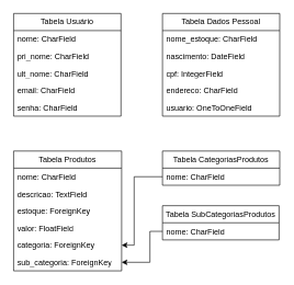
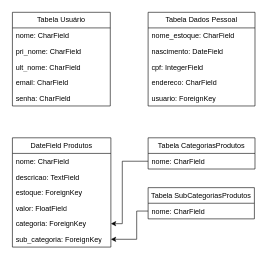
  <mxCell id="0" />
  <mxCell id="1" parent="0" />
  <mxCell id="2" value="&lt;div&gt;Tabela Usuário&lt;/div&gt;" style="swimlane;fontStyle=0;childLayout=stackLayout;horizontal=1;startSize=26;fillColor=none;horizontalStack=0;resizeParent=1;resizeParentMax=0;resizeLast=0;collapsible=1;marginBottom=0;whiteSpace=wrap;html=1;" vertex="1" parent="1"><mxGeometry x="20" y="20" width="163" height="156" as="geometry" /></mxCell>
  <mxCell id="3" value="nome: CharField" style="text;strokeColor=none;fillColor=none;align=left;verticalAlign=top;spacingLeft=4;spacingRight=4;overflow=hidden;rotatable=0;points=[[0,0.5],[1,0.5]];portConstraint=eastwest;whiteSpace=wrap;html=1;" vertex="1" parent="2"><mxGeometry y="26" width="163" height="26" as="geometry" /></mxCell>
  <mxCell id="4" value="pri_nome: CharField" style="text;strokeColor=none;fillColor=none;align=left;verticalAlign=top;spacingLeft=4;spacingRight=4;overflow=hidden;rotatable=0;points=[[0,0.5],[1,0.5]];portConstraint=eastwest;whiteSpace=wrap;html=1;" vertex="1" parent="2"><mxGeometry y="52" width="163" height="26" as="geometry" /></mxCell>
  <mxCell id="5" value="ult_nome: CharField" style="text;strokeColor=none;fillColor=none;align=left;verticalAlign=top;spacingLeft=4;spacingRight=4;overflow=hidden;rotatable=0;points=[[0,0.5],[1,0.5]];portConstraint=eastwest;whiteSpace=wrap;html=1;" vertex="1" parent="2"><mxGeometry y="78" width="163" height="26" as="geometry" /></mxCell>
  <mxCell id="6" value="&lt;div&gt;email: CharField&lt;/div&gt;" style="text;strokeColor=none;fillColor=none;align=left;verticalAlign=top;spacingLeft=4;spacingRight=4;overflow=hidden;rotatable=0;points=[[0,0.5],[1,0.5]];portConstraint=eastwest;whiteSpace=wrap;html=1;" vertex="1" parent="2"><mxGeometry y="104" width="163" height="26" as="geometry" /></mxCell>
  <mxCell id="7" value="&lt;div&gt;senha: CharField&lt;/div&gt;" style="text;strokeColor=none;fillColor=none;align=left;verticalAlign=top;spacingLeft=4;spacingRight=4;overflow=hidden;rotatable=0;points=[[0,0.5],[1,0.5]];portConstraint=eastwest;whiteSpace=wrap;html=1;" vertex="1" parent="2"><mxGeometry y="130" width="163" height="26" as="geometry" /></mxCell>
  <mxCell id="8" value="&lt;div&gt;Tabela Dados Pessoal&lt;/div&gt;" style="swimlane;fontStyle=0;childLayout=stackLayout;horizontal=1;startSize=26;fillColor=none;horizontalStack=0;resizeParent=1;resizeParentMax=0;resizeLast=0;collapsible=1;marginBottom=0;whiteSpace=wrap;html=1;" vertex="1" parent="1"><mxGeometry x="246" y="20" width="178" height="156" as="geometry" /></mxCell>
  <mxCell id="9" value="nome_estoque: CharField" style="text;strokeColor=none;fillColor=none;align=left;verticalAlign=top;spacingLeft=4;spacingRight=4;overflow=hidden;rotatable=0;points=[[0,0.5],[1,0.5]];portConstraint=eastwest;whiteSpace=wrap;html=1;" vertex="1" parent="8"><mxGeometry y="26" width="178" height="26" as="geometry" /></mxCell>
  <mxCell id="10" value="&lt;div&gt;nascimento: DateField&lt;br&gt;&lt;/div&gt;" style="text;strokeColor=none;fillColor=none;align=left;verticalAlign=top;spacingLeft=4;spacingRight=4;overflow=hidden;rotatable=0;points=[[0,0.5],[1,0.5]];portConstraint=eastwest;whiteSpace=wrap;html=1;" vertex="1" parent="8"><mxGeometry y="52" width="178" height="26" as="geometry" /></mxCell>
  <mxCell id="11" value="cpf: IntegerField" style="text;strokeColor=none;fillColor=none;align=left;verticalAlign=top;spacingLeft=4;spacingRight=4;overflow=hidden;rotatable=0;points=[[0,0.5],[1,0.5]];portConstraint=eastwest;whiteSpace=wrap;html=1;" vertex="1" parent="8"><mxGeometry y="78" width="178" height="26" as="geometry" /></mxCell>
  <mxCell id="12" value="endereco: CharField" style="text;strokeColor=none;fillColor=none;align=left;verticalAlign=top;spacingLeft=4;spacingRight=4;overflow=hidden;rotatable=0;points=[[0,0.5],[1,0.5]];portConstraint=eastwest;whiteSpace=wrap;html=1;" vertex="1" parent="8"><mxGeometry y="104" width="178" height="26" as="geometry" /></mxCell>
- <mxCell id="13" value="&lt;div&gt;usuario: OneToOneField&lt;/div&gt;" style="text;strokeColor=none;fillColor=none;align=left;verticalAlign=top;spacingLeft=4;spacingRight=4;overflow=hidden;rotatable=0;points=[[0,0.5],[1,0.5]];portConstraint=eastwest;whiteSpace=wrap;html=1;" vertex="1" parent="8"><mxGeometry y="130" width="178" height="26" as="geometry" /></mxCell>
- <mxCell id="14" value="Tabela Produtos" style="swimlane;fontStyle=0;childLayout=stackLayout;horizontal=1;startSize=26;fillColor=none;horizontalStack=0;resizeParent=1;resizeParentMax=0;resizeLast=0;collapsible=1;marginBottom=0;whiteSpace=wrap;html=1;" vertex="1" parent="1"><mxGeometry x="20" y="229" width="164" height="182" as="geometry" /></mxCell>
+ <mxCell id="13" value="&lt;div&gt;usuario: ForeignKey&lt;/div&gt;" style="text;strokeColor=none;fillColor=none;align=left;verticalAlign=top;spacingLeft=4;spacingRight=4;overflow=hidden;rotatable=0;points=[[0,0.5],[1,0.5]];portConstraint=eastwest;whiteSpace=wrap;html=1;" vertex="1" parent="8"><mxGeometry y="130" width="178" height="26" as="geometry" /></mxCell>
+ <mxCell id="14" value="DateField Produtos" style="swimlane;fontStyle=0;childLayout=stackLayout;horizontal=1;startSize=26;fillColor=none;horizontalStack=0;resizeParent=1;resizeParentMax=0;resizeLast=0;collapsible=1;marginBottom=0;whiteSpace=wrap;html=1;" vertex="1" parent="1"><mxGeometry x="20" y="229" width="164" height="182" as="geometry" /></mxCell>
  <mxCell id="15" value="nome: CharField" style="text;strokeColor=none;fillColor=none;align=left;verticalAlign=top;spacingLeft=4;spacingRight=4;overflow=hidden;rotatable=0;points=[[0,0.5],[1,0.5]];portConstraint=eastwest;whiteSpace=wrap;html=1;" vertex="1" parent="14"><mxGeometry y="26" width="164" height="26" as="geometry" /></mxCell>
  <mxCell id="16" value="&lt;div&gt;descricao: TextField&lt;/div&gt;" style="text;strokeColor=none;fillColor=none;align=left;verticalAlign=top;spacingLeft=4;spacingRight=4;overflow=hidden;rotatable=0;points=[[0,0.5],[1,0.5]];portConstraint=eastwest;whiteSpace=wrap;html=1;" vertex="1" parent="14"><mxGeometry y="52" width="164" height="26" as="geometry" /></mxCell>
  <mxCell id="17" value="&lt;div&gt;estoque: ForeignKey&lt;/div&gt;" style="text;strokeColor=none;fillColor=none;align=left;verticalAlign=top;spacingLeft=4;spacingRight=4;overflow=hidden;rotatable=0;points=[[0,0.5],[1,0.5]];portConstraint=eastwest;whiteSpace=wrap;html=1;" vertex="1" parent="14"><mxGeometry y="78" width="164" height="26" as="geometry" /></mxCell>
  <mxCell id="18" value="valor: FloatField" style="text;strokeColor=none;fillColor=none;align=left;verticalAlign=top;spacingLeft=4;spacingRight=4;overflow=hidden;rotatable=0;points=[[0,0.5],[1,0.5]];portConstraint=eastwest;whiteSpace=wrap;html=1;" vertex="1" parent="14"><mxGeometry y="104" width="164" height="26" as="geometry" /></mxCell>
  <mxCell id="19" value="categoria: ForeignKey" style="text;strokeColor=none;fillColor=none;align=left;verticalAlign=top;spacingLeft=4;spacingRight=4;overflow=hidden;rotatable=0;points=[[0,0.5],[1,0.5]];portConstraint=eastwest;whiteSpace=wrap;html=1;" vertex="1" parent="14"><mxGeometry y="130" width="164" height="26" as="geometry" /></mxCell>
  <mxCell id="20" value="sub_categoria: ForeignKey" style="text;strokeColor=none;fillColor=none;align=left;verticalAlign=top;spacingLeft=4;spacingRight=4;overflow=hidden;rotatable=0;points=[[0,0.5],[1,0.5]];portConstraint=eastwest;whiteSpace=wrap;html=1;" vertex="1" parent="14"><mxGeometry y="156" width="164" height="26" as="geometry" /></mxCell>
  <mxCell id="21" value="Tabela CategoriasProdutos" style="swimlane;fontStyle=0;childLayout=stackLayout;horizontal=1;startSize=26;fillColor=none;horizontalStack=0;resizeParent=1;resizeParentMax=0;resizeLast=0;collapsible=1;marginBottom=0;whiteSpace=wrap;html=1;" vertex="1" parent="1"><mxGeometry x="246" y="229" width="178" height="52" as="geometry" /></mxCell>
  <mxCell id="22" value="nome: CharField" style="text;strokeColor=none;fillColor=none;align=left;verticalAlign=top;spacingLeft=4;spacingRight=4;overflow=hidden;rotatable=0;points=[[0,0.5],[1,0.5]];portConstraint=eastwest;whiteSpace=wrap;html=1;" vertex="1" parent="21"><mxGeometry y="26" width="178" height="26" as="geometry" /></mxCell>
  <mxCell id="23" value="Tabela SubCategoriasProdutos" style="swimlane;fontStyle=0;childLayout=stackLayout;horizontal=1;startSize=26;fillColor=none;horizontalStack=0;resizeParent=1;resizeParentMax=0;resizeLast=0;collapsible=1;marginBottom=0;whiteSpace=wrap;html=1;" vertex="1" parent="1"><mxGeometry x="246" y="312" width="177" height="52" as="geometry" /></mxCell>
  <mxCell id="24" value="nome: CharField" style="text;strokeColor=none;fillColor=none;align=left;verticalAlign=top;spacingLeft=4;spacingRight=4;overflow=hidden;rotatable=0;points=[[0,0.5],[1,0.5]];portConstraint=eastwest;whiteSpace=wrap;html=1;" vertex="1" parent="23"><mxGeometry y="26" width="177" height="26" as="geometry" /></mxCell>
  <mxCell id="25" style="edgeStyle=orthogonalEdgeStyle;rounded=0;orthogonalLoop=1;jettySize=auto;html=1;exitX=0;exitY=0.5;exitDx=0;exitDy=0;entryX=1;entryY=0.5;entryDx=0;entryDy=0;" edge="1" parent="1" source="22" target="19"><mxGeometry relative="1" as="geometry"><Array as="points"><mxPoint x="203" y="268" /><mxPoint x="203" y="372" /></Array></mxGeometry></mxCell>
  <mxCell id="26" style="edgeStyle=orthogonalEdgeStyle;rounded=0;orthogonalLoop=1;jettySize=auto;html=1;exitX=0;exitY=0.5;exitDx=0;exitDy=0;entryX=1;entryY=0.5;entryDx=0;entryDy=0;" edge="1" parent="1" source="24" target="20"><mxGeometry relative="1" as="geometry"><Array as="points"><mxPoint x="227" y="351" /><mxPoint x="227" y="398" /></Array></mxGeometry></mxCell>
